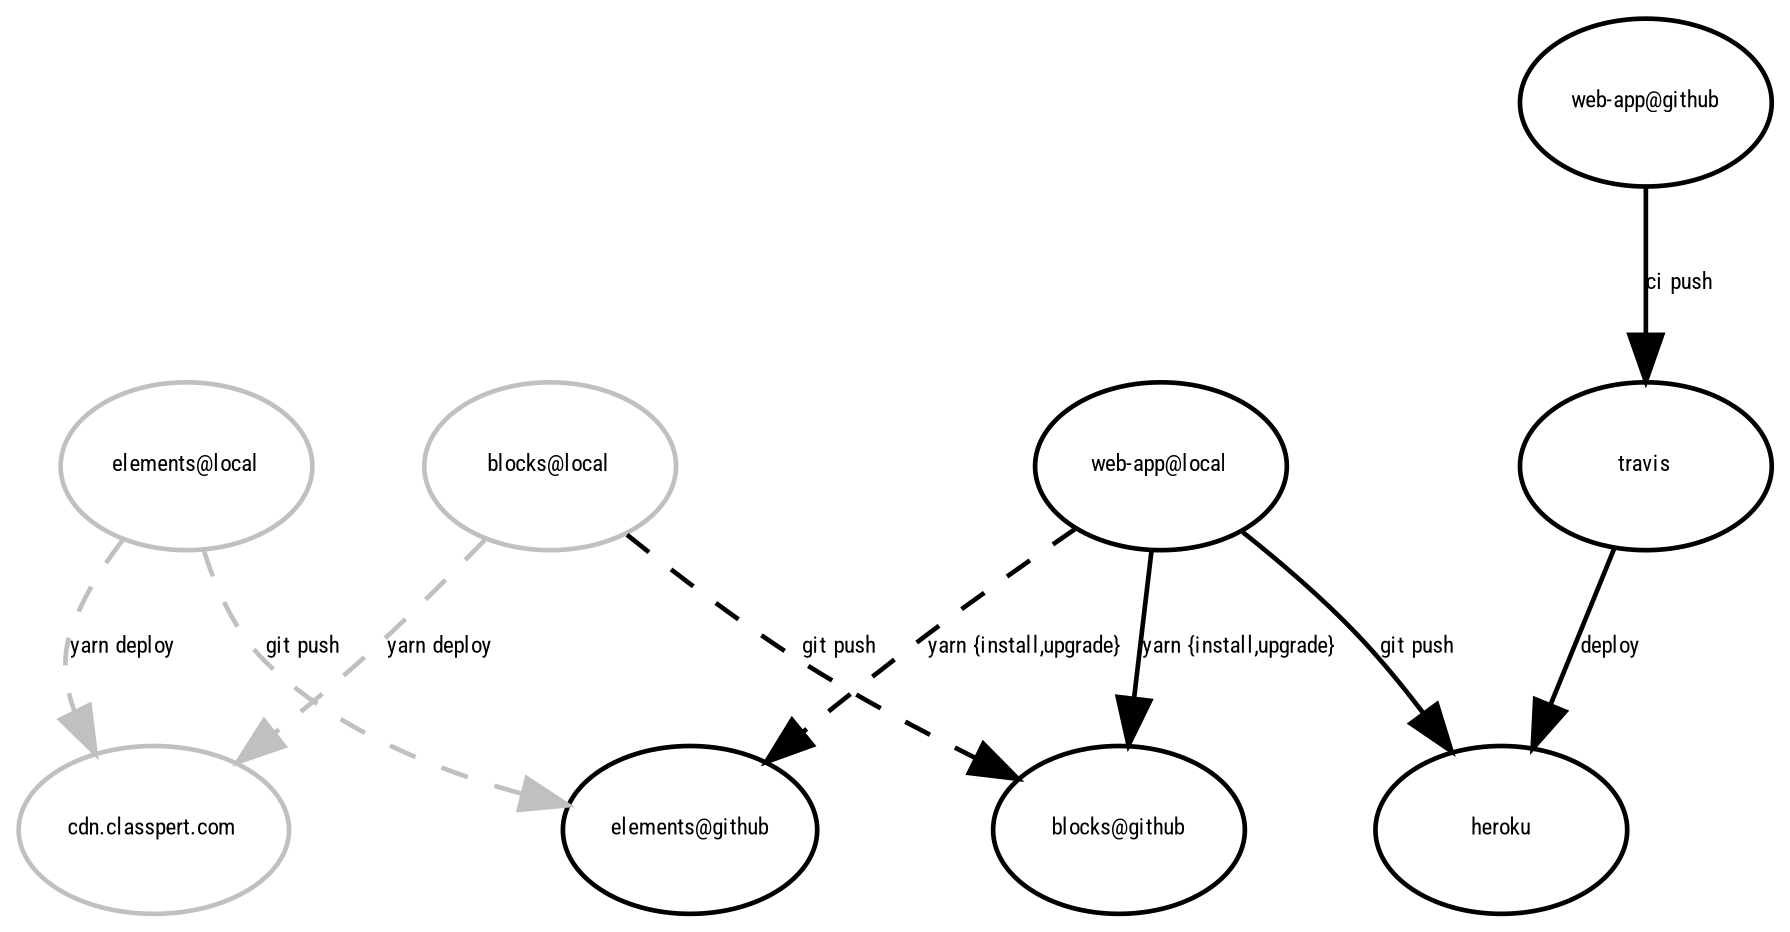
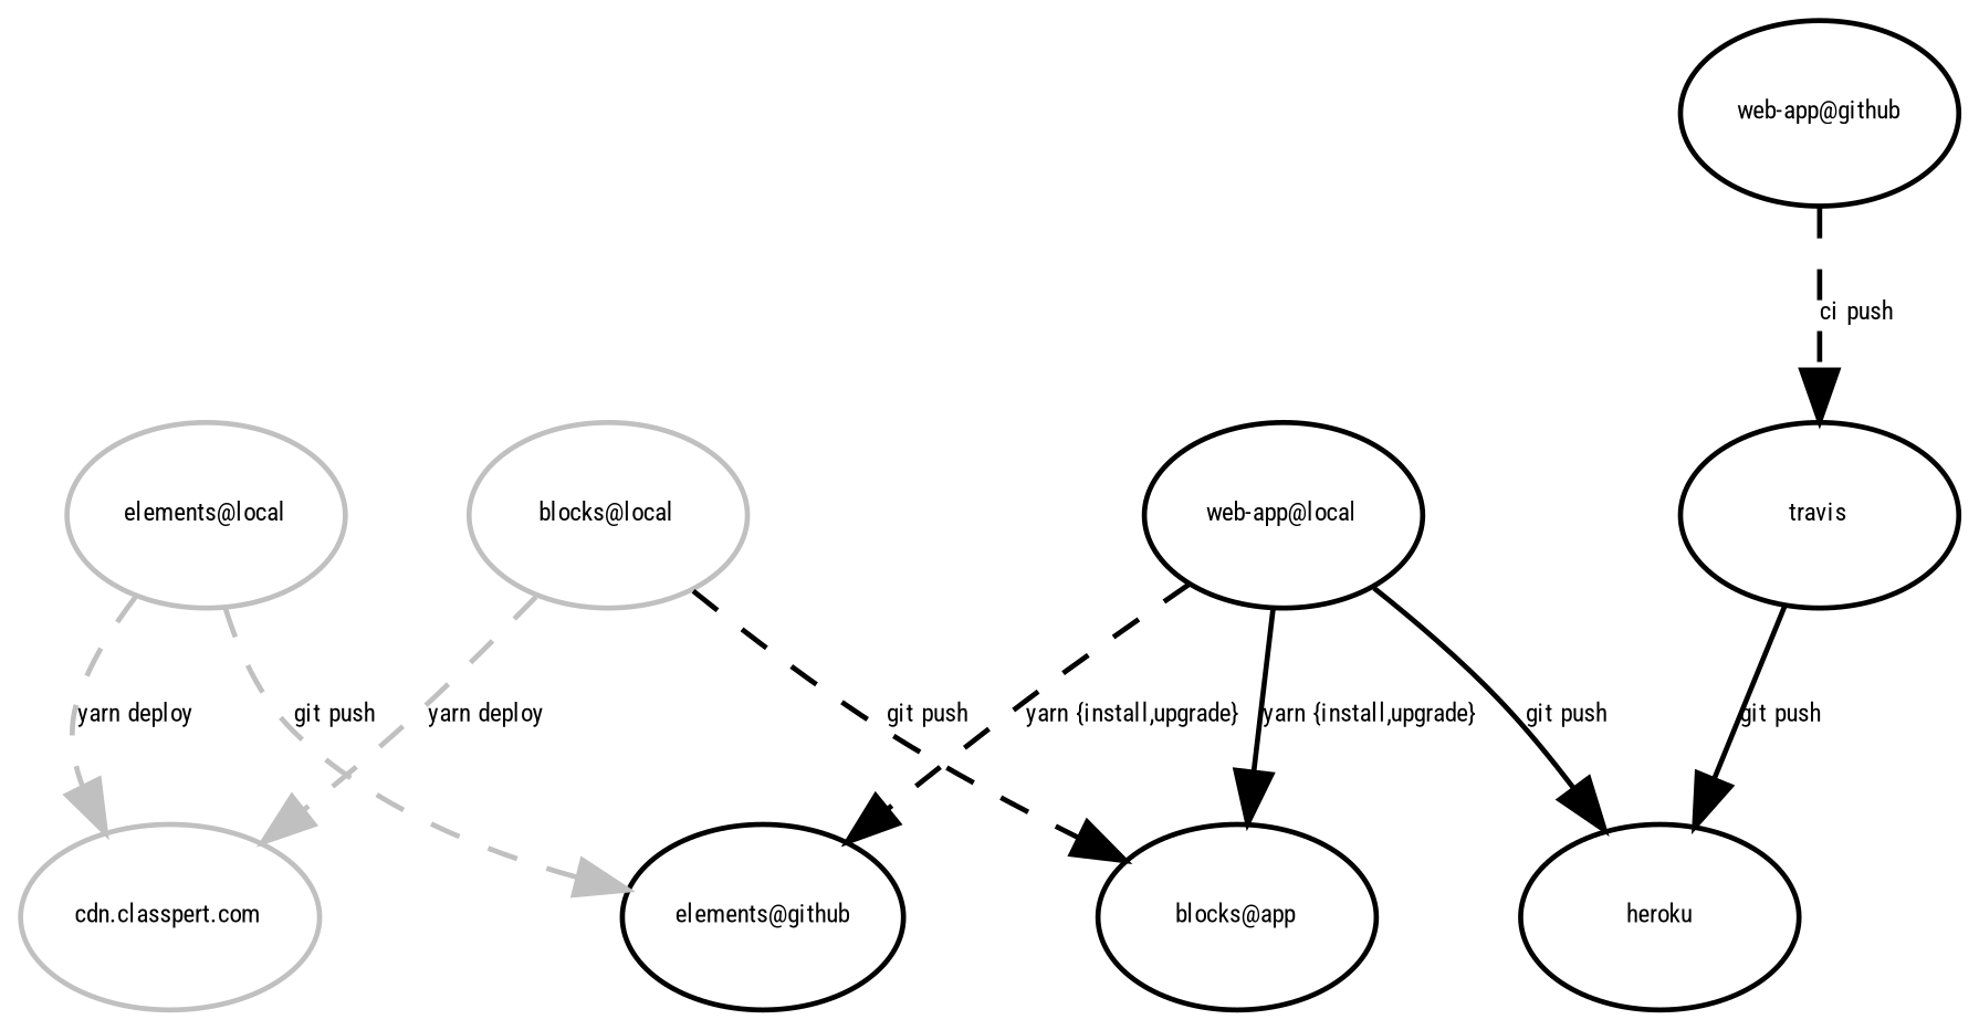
  digraph {
    fontcolor=black
    fontname="Roboto Condensed"
    fontsize=5
    node [fontcolor=black fontname="Roboto Condensed" fontsize=5]
    edge [fontcolor=black fontname="Roboto Condensed" fontsize=5 style=dashed]
    n1 [color=gray label="elements@local"]
    n2 [color=black label="elements@github"]
    n3 [color=gray label="cdn.classpert.com"]
    n4 [color=gray label="blocks@local"]
-   n5 [color=black label="blocks@github"]
+   n5 [color=black label="blocks@app"]
    n6 [label="web-app@local"]
    n7 [label="web-app@github"]
    n8 [label=travis]
    n9 [label=heroku]
    subgraph sub_1 {
      color=lightgrey
      label=elements
      n1
      n2
      n3
    }
    subgraph sub_2 {
      label=blocks
      n3
      n4
      n5
    }
    subgraph sub_3 {
      n2
      n5
      n6
      n7
      n8
      n9
    }
    n1 -> n2 [color=gray label="git push"]
    n1 -> n3 [color=gray label="yarn deploy"]
    n4 -> n3 [color=gray label="yarn deploy"]
    n4 -> n5 [color=black label="git push"]
    n6 -> n2 [label="yarn {install,upgrade}"]
    n6 -> n5 [label="yarn {install,upgrade}" style=""]
    n6 -> n9 [label="git push" style=""]
-   n7 -> n8 [label="ci push" style=""]
-   n8 -> n9 [label=deploy style=""]
+   n7 -> n8 [label="ci push"]
+   n8 -> n9 [label="git push" style=""]
  }
